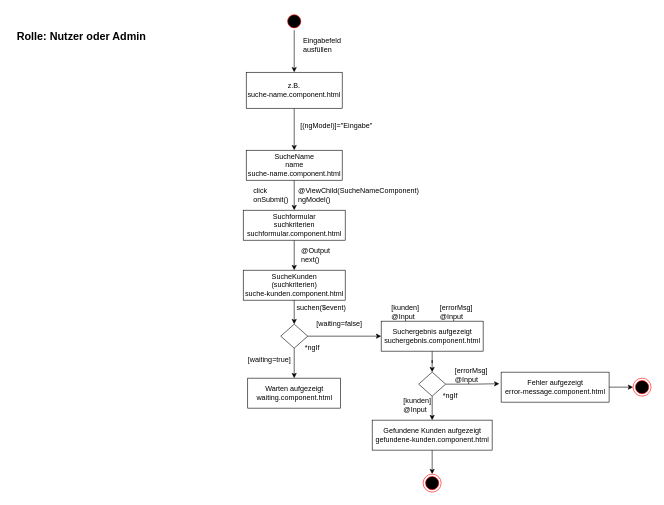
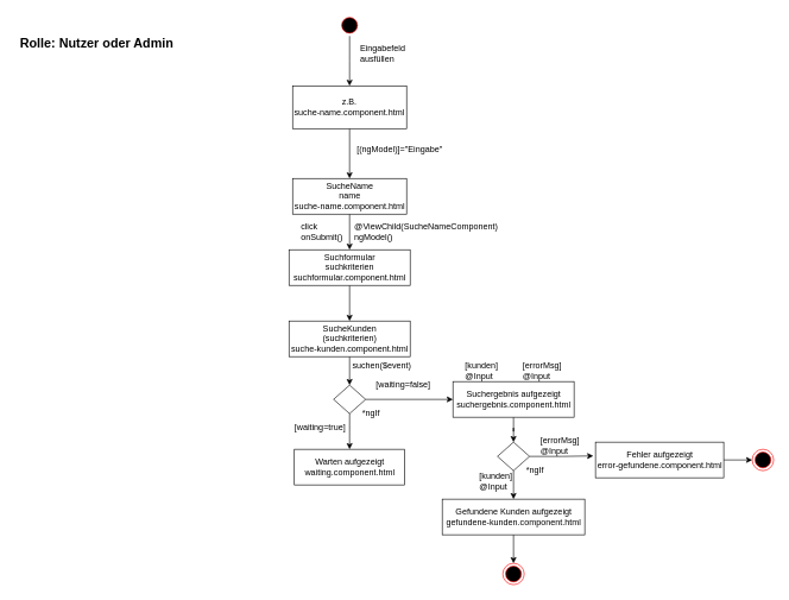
  <mxCell id="0" />
  <mxCell id="1" parent="0" />
  <mxCell id="2" style="edgeStyle=orthogonalEdgeStyle;rounded=0;orthogonalLoop=1;jettySize=auto;html=1;" edge="1" parent="1" source="3"><mxGeometry relative="1" as="geometry"><mxPoint x="490" y="120" as="targetPoint" /></mxGeometry></mxCell>
  <mxCell id="3" value="" style="ellipse;html=1;shape=startState;fillColor=#000000;strokeColor=#ff0000;" parent="1" vertex="1"><mxGeometry x="475" y="20" width="30" height="30" as="geometry" /></mxCell>
  <mxCell id="4" style="edgeStyle=orthogonalEdgeStyle;rounded=0;orthogonalLoop=1;jettySize=auto;html=1;entryX=0.5;entryY=0;entryDx=0;entryDy=0;" parent="1" source="5" target="7" edge="1"><mxGeometry relative="1" as="geometry"><mxPoint x="490" y="370" as="targetPoint" /></mxGeometry></mxCell>
  <mxCell id="5" value="SucheName&lt;br&gt;name&lt;br&gt;suche-name.component.html" style="html=1;" parent="1" vertex="1"><mxGeometry x="410" y="250" width="160" height="50" as="geometry" /></mxCell>
  <mxCell id="6" style="edgeStyle=orthogonalEdgeStyle;rounded=0;orthogonalLoop=1;jettySize=auto;html=1;" parent="1" source="7" target="10" edge="1"><mxGeometry relative="1" as="geometry" /></mxCell>
  <mxCell id="7" value="Suchformular&lt;br&gt;suchkriterien&lt;br&gt;suchformular.component.html" style="html=1;" parent="1" vertex="1"><mxGeometry x="405" y="350" width="170" height="50" as="geometry" /></mxCell>
- <mxCell id="8" value="@Output&lt;br&gt;next()" style="text;html=1;align=left;verticalAlign=middle;resizable=0;points=[];autosize=1;strokeColor=none;" parent="1" vertex="1"><mxGeometry x="500" y="410" width="60" height="30" as="geometry" /></mxCell>
  <mxCell id="9" style="edgeStyle=orthogonalEdgeStyle;rounded=0;orthogonalLoop=1;jettySize=auto;html=1;" parent="1" source="10" target="14" edge="1"><mxGeometry relative="1" as="geometry" /></mxCell>
  <mxCell id="10" value="SucheKunden&lt;br&gt;(suchkriterien)&lt;br&gt;suche-kunden.component.html" style="html=1;" parent="1" vertex="1"><mxGeometry x="405" y="450" width="170" height="50" as="geometry" /></mxCell>
  <mxCell id="11" value="suchen($event)" style="text;html=1;align=center;verticalAlign=middle;resizable=0;points=[];autosize=1;strokeColor=none;" parent="1" vertex="1"><mxGeometry x="485" y="503" width="100" height="20" as="geometry" /></mxCell>
  <mxCell id="12" style="edgeStyle=orthogonalEdgeStyle;rounded=0;orthogonalLoop=1;jettySize=auto;html=1;" parent="1" source="14" target="15" edge="1"><mxGeometry relative="1" as="geometry" /></mxCell>
  <mxCell id="13" style="edgeStyle=orthogonalEdgeStyle;rounded=0;orthogonalLoop=1;jettySize=auto;html=1;" parent="1" source="14" target="18" edge="1"><mxGeometry relative="1" as="geometry" /></mxCell>
  <mxCell id="14" value="" style="rhombus;whiteSpace=wrap;html=1;" parent="1" vertex="1"><mxGeometry x="467.5" y="540" width="45" height="40" as="geometry" /></mxCell>
  <mxCell id="15" value="Warten aufgezeigt&lt;br&gt;waiting.component.html" style="html=1;" parent="1" vertex="1"><mxGeometry x="412.5" y="630" width="155" height="50" as="geometry" /></mxCell>
  <mxCell id="16" value="*ngIf" style="text;html=1;align=center;verticalAlign=middle;resizable=0;points=[];autosize=1;strokeColor=none;" parent="1" vertex="1"><mxGeometry x="500" y="570" width="40" height="20" as="geometry" /></mxCell>
  <mxCell id="17" style="edgeStyle=orthogonalEdgeStyle;rounded=0;orthogonalLoop=1;jettySize=auto;html=1;" parent="1" source="18" target="23" edge="1"><mxGeometry relative="1" as="geometry" /></mxCell>
  <mxCell id="18" value="Suchergebnis aufgezeigt&lt;br&gt;suchergebnis.component.html" style="html=1;" parent="1" vertex="1"><mxGeometry x="635" y="535" width="170" height="50" as="geometry" /></mxCell>
  <mxCell id="19" value="[kunden]&lt;br&gt;&lt;div style=&quot;text-align: left&quot;&gt;&lt;span&gt;@Input&lt;/span&gt;&lt;/div&gt;" style="text;html=1;align=center;verticalAlign=middle;resizable=0;points=[];autosize=1;strokeColor=none;" parent="1" vertex="1"><mxGeometry x="645" y="505" width="60" height="30" as="geometry" /></mxCell>
  <mxCell id="20" value="[errorMsg]&lt;br&gt;&lt;div style=&quot;text-align: left&quot;&gt;&lt;span&gt;@Input&lt;/span&gt;&lt;/div&gt;" style="text;html=1;align=center;verticalAlign=middle;resizable=0;points=[];autosize=1;strokeColor=none;" parent="1" vertex="1"><mxGeometry x="725" y="505" width="70" height="30" as="geometry" /></mxCell>
  <mxCell id="21" style="edgeStyle=orthogonalEdgeStyle;rounded=0;orthogonalLoop=1;jettySize=auto;html=1;" parent="1" source="23" target="25" edge="1"><mxGeometry relative="1" as="geometry" /></mxCell>
  <mxCell id="22" style="edgeStyle=orthogonalEdgeStyle;rounded=0;orthogonalLoop=1;jettySize=auto;html=1;entryX=-0.017;entryY=0.386;entryDx=0;entryDy=0;entryPerimeter=0;" parent="1" source="23" target="30" edge="1"><mxGeometry relative="1" as="geometry" /></mxCell>
  <mxCell id="23" value="" style="rhombus;whiteSpace=wrap;html=1;" parent="1" vertex="1"><mxGeometry x="697.5" y="620" width="45" height="40" as="geometry" /></mxCell>
  <mxCell id="24" style="edgeStyle=orthogonalEdgeStyle;rounded=0;orthogonalLoop=1;jettySize=auto;html=1;" parent="1" source="25" target="35" edge="1"><mxGeometry relative="1" as="geometry" /></mxCell>
  <mxCell id="25" value="Gefundene Kunden aufgezeigt&lt;br&gt;gefundene-kunden.component.html" style="html=1;" parent="1" vertex="1"><mxGeometry x="620" y="700" width="200" height="50" as="geometry" /></mxCell>
  <mxCell id="26" value="Eingabefeld&lt;br&gt;&lt;div&gt;&lt;span&gt;ausfüllen&lt;/span&gt;&lt;/div&gt;" style="text;html=1;align=left;verticalAlign=middle;resizable=0;points=[];autosize=1;strokeColor=none;" parent="1" vertex="1"><mxGeometry x="502.5" y="60" width="80" height="30" as="geometry" /></mxCell>
  <mxCell id="27" value="@ViewChild(SucheNameComponent)&lt;br&gt;ngModel()" style="text;html=1;align=left;verticalAlign=middle;resizable=0;points=[];autosize=1;strokeColor=none;" parent="1" vertex="1"><mxGeometry x="495" y="310" width="220" height="30" as="geometry" /></mxCell>
  <mxCell id="28" value="[kunden]&lt;br&gt;&lt;div style=&quot;text-align: left&quot;&gt;&lt;span&gt;@Input&lt;/span&gt;&lt;/div&gt;" style="text;html=1;align=center;verticalAlign=middle;resizable=0;points=[];autosize=1;strokeColor=none;" parent="1" vertex="1"><mxGeometry x="665" y="660" width="60" height="30" as="geometry" /></mxCell>
  <mxCell id="29" style="edgeStyle=orthogonalEdgeStyle;rounded=0;orthogonalLoop=1;jettySize=auto;html=1;" parent="1" source="30" target="36" edge="1"><mxGeometry relative="1" as="geometry" /></mxCell>
- <mxCell id="30" value="Fehler aufgezeigt&lt;br&gt;error-message.component.html" style="html=1;" parent="1" vertex="1"><mxGeometry x="835" y="620" width="180" height="50" as="geometry" /></mxCell>
+ <mxCell id="30" value="Fehler aufgezeigt&lt;br&gt;error-gefundene.component.html" style="html=1;" parent="1" vertex="1"><mxGeometry x="835" y="620" width="180" height="50" as="geometry" /></mxCell>
  <mxCell id="31" value="[errorMsg]&lt;br&gt;&lt;div style=&quot;text-align: left&quot;&gt;&lt;span&gt;@Input&lt;/span&gt;&lt;/div&gt;" style="text;html=1;align=center;verticalAlign=middle;resizable=0;points=[];autosize=1;strokeColor=none;" parent="1" vertex="1"><mxGeometry x="750" y="610" width="70" height="30" as="geometry" /></mxCell>
  <mxCell id="32" value="*ngIf" style="text;html=1;align=center;verticalAlign=middle;resizable=0;points=[];autosize=1;strokeColor=none;" parent="1" vertex="1"><mxGeometry x="730" y="650" width="40" height="20" as="geometry" /></mxCell>
  <mxCell id="33" value="[waiting=true]&amp;nbsp;" style="text;html=1;align=center;verticalAlign=middle;resizable=0;points=[];autosize=1;strokeColor=none;" parent="1" vertex="1"><mxGeometry x="405" y="590" width="90" height="20" as="geometry" /></mxCell>
  <mxCell id="34" value="[waiting=false]" style="text;html=1;align=center;verticalAlign=middle;resizable=0;points=[];autosize=1;strokeColor=none;" parent="1" vertex="1"><mxGeometry x="519.5" y="530" width="90" height="20" as="geometry" /></mxCell>
  <mxCell id="35" value="" style="ellipse;html=1;shape=endState;fillColor=#000000;strokeColor=#ff0000;" parent="1" vertex="1"><mxGeometry x="705" y="790" width="30" height="30" as="geometry" /></mxCell>
  <mxCell id="36" value="" style="ellipse;html=1;shape=endState;fillColor=#000000;strokeColor=#ff0000;" parent="1" vertex="1"><mxGeometry x="1055" y="630" width="30" height="30" as="geometry" /></mxCell>
  <mxCell id="37" style="edgeStyle=orthogonalEdgeStyle;rounded=0;orthogonalLoop=1;jettySize=auto;html=1;" edge="1" parent="1" source="38" target="5"><mxGeometry relative="1" as="geometry" /></mxCell>
  <mxCell id="38" value="z.B.&lt;br&gt;suche-name.component.html" style="rounded=0;whiteSpace=wrap;html=1;" vertex="1" parent="1"><mxGeometry x="410" y="120" width="160" height="60" as="geometry" /></mxCell>
  <mxCell id="39" value="click&lt;br&gt;&lt;div&gt;&lt;span&gt;onSubmit()&lt;/span&gt;&lt;/div&gt;" style="text;html=1;align=left;verticalAlign=middle;resizable=0;points=[];autosize=1;strokeColor=none;" vertex="1" parent="1"><mxGeometry x="420" y="310" width="70" height="30" as="geometry" /></mxCell>
  <mxCell id="40" value="&lt;span style=&quot;text-align: left&quot;&gt;[(ngModel)]=&quot;Eingabe&quot;&lt;/span&gt;" style="text;html=1;align=center;verticalAlign=middle;resizable=0;points=[];autosize=1;strokeColor=none;" vertex="1" parent="1"><mxGeometry x="490" y="200" width="140" height="20" as="geometry" /></mxCell>
  <mxCell id="41" value="&lt;font style=&quot;font-size: 18px&quot;&gt;&lt;b&gt;Rolle: Nutzer oder Admin&lt;/b&gt;&lt;/font&gt;" style="text;html=1;align=center;verticalAlign=middle;resizable=0;points=[];autosize=1;strokeColor=none;" vertex="1" parent="1"><mxGeometry x="20" y="50" width="230" height="20" as="geometry" /></mxCell>
